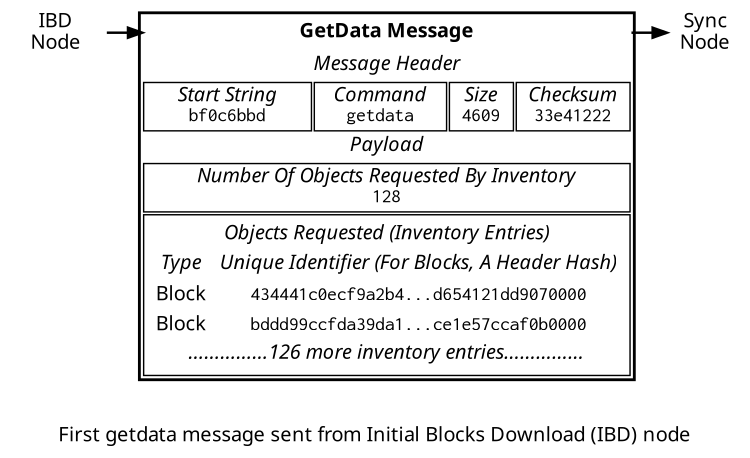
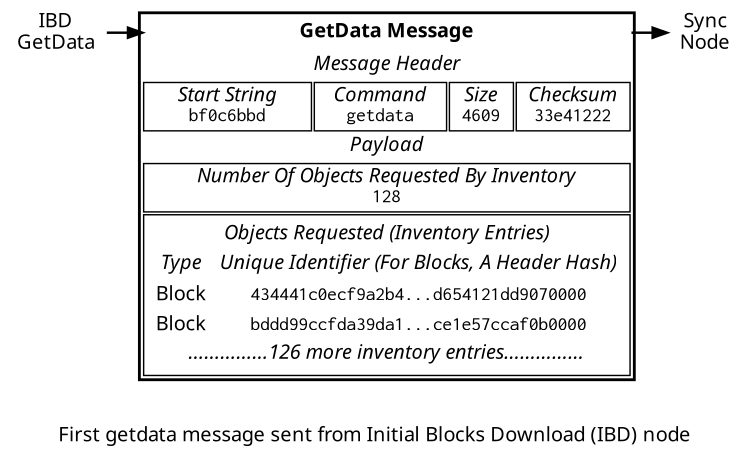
  digraph {
    fontname=Sans
    label="First getdata message sent from Initial Blocks Download (IBD) node"
    nodesep=0.1
    penwidth=1.75
    rankdir=LR
    ranksep=0.2
    splines=false
    node [fontname=Sans penwidth=1.75 shape=none]
    edge [fontname=Sans penwidth=1.75]
-   n1 [label="IBD\nNode"]
+   n1 [label="IBD\nGetData"]
    n2 [label=<     <table border="2" cellborder="1">       <tr>         <td colspan="4" port="f1" border="0" cellpadding="4"><b>GetData Message</b></td>       </tr>        <tr>         <td colspan="4" border="0"><i>Message Header</i></td>       </tr>        <tr>         <td border="1"><i>Start String</i><br/><font face="courier">bf0c6bbd</font></td>         <td border="1"><i>Command</i><br/><font face="courier">getdata</font></td>         <td border="1"><i>Size</i><br/><font face="courier">4609</font></td>         <td border="1"><i>Checksum</i><br/><font face="courier">33e41222</font></td>       </tr>        <tr>         <td colspan="4" border="0"><i>Payload</i></td>       </tr>        <tr>         <td colspan="4"><i>Number Of Objects Requested By Inventory</i><br /><font face="courier">128</font></td>       </tr>        <tr>         <td colspan="4">         <table border="0">           <tr>             <td colspan="2"><i>Objects Requested (Inventory Entries)</i></td>           </tr>           <tr>             <td><i>Type</i></td>             <td><i>Unique Identifier (For Blocks, A Header Hash)</i></td>           </tr>           <tr>             <td>Block</td>             <td><font face="courier">434441c0ecf9a2b4...d654121dd9070000</font></td>           </tr>           <tr>             <td>Block</td>             <td><font face="courier">bddd99ccfda39da1...ce1e57ccaf0b0000</font></td>           </tr>           <tr>             <td colspan="2"><i>...............126 more inventory entries...............</i></td>           </tr>          </table>         </td>       </tr>     </table>> shape=plaintext]
    n3 [label="Sync\nNode"]
    n1 -> n2 [headport=f1]
    n2 -> n3 [tailport=f1]
  }
